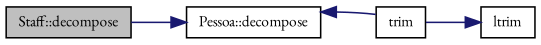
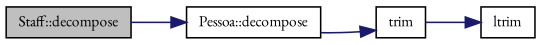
  digraph {
    fontname="EB Garamond"
    rankdir=LR
    node [color=black fillcolor=white fontname="EB Garamond" fontsize=10 shape=record style=filled]
    edge [color=midnightblue fontname="EB Garamond" fontsize=10 labelfontname=Helvetica labelfontsize=10 style=solid]
    n1 [fillcolor=grey75 fontcolor=black height=0.2 label="Staff::decompose" width=0.4]
    n2 [height=0.2 label="Pessoa::decompose" width=0.4]
    n3 [height=0.2 label=trim width=0.4]
    n4 [height=0.2 label=ltrim width=0.4]
    n1 -> n2
-   n3 -> n2
+   n2 -> n3
    n3 -> n4
  }
